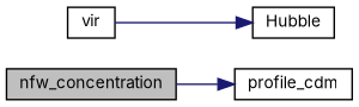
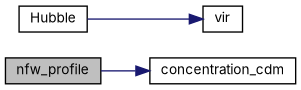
  digraph {
    fontname=Inter
    rankdir=LR
    node [color=black fillcolor=white fontname=Inter fontsize=10 shape=record style=filled]
    edge [color=midnightblue fontname=Inter fontsize=10 labelfontname=Helvetica labelfontsize=10 style=solid]
-   n1 [fillcolor=grey75 fontcolor=black height=0.2 label=nfw_concentration width=0.4]
-   n2 [height=0.2 label=profile_cdm width=0.4]
+   n1 [fillcolor=grey75 fontcolor=black height=0.2 label=nfw_profile width=0.4]
+   n2 [height=0.2 label=concentration_cdm width=0.4]
    n3 [height=0.2 label=vir width=0.4]
    n4 [height=0.2 label=Hubble width=0.4]
    n1 -> n2
-   n3 -> n4
+   n4 -> n3
  }
